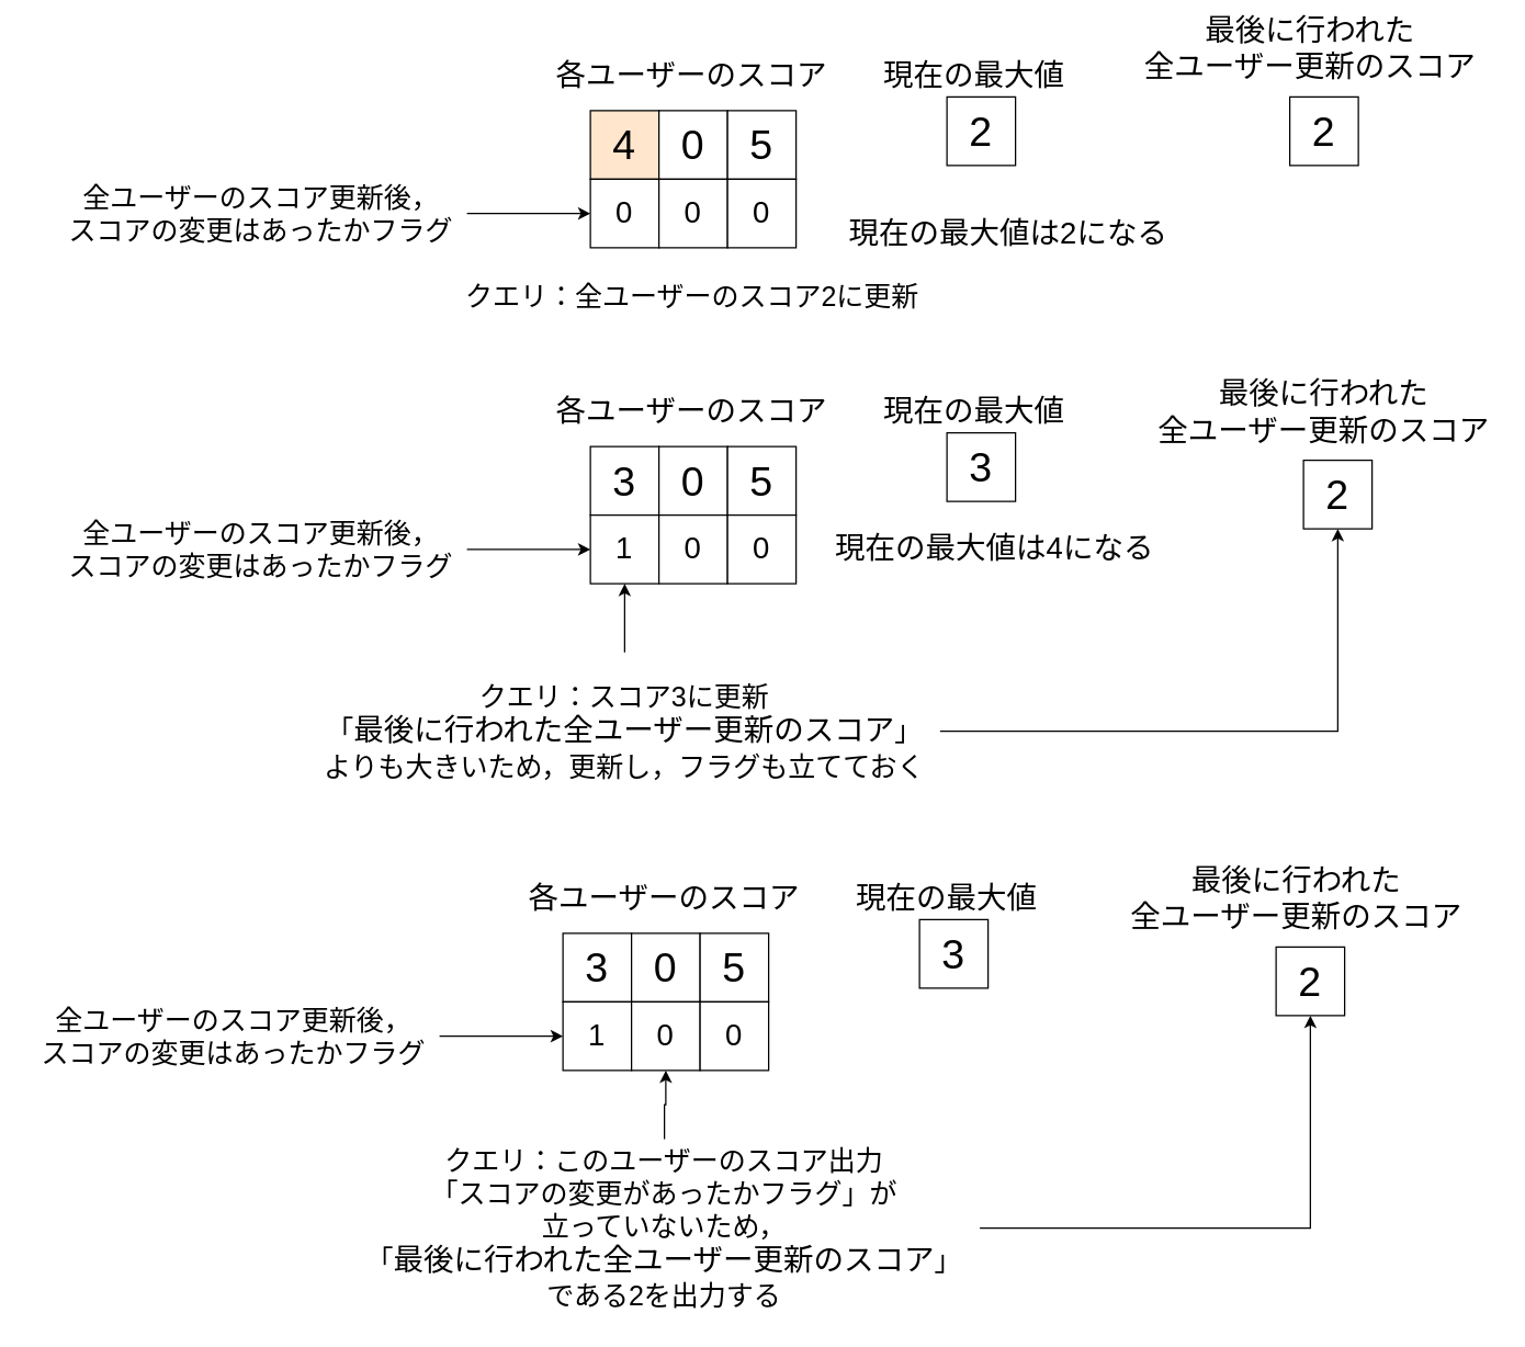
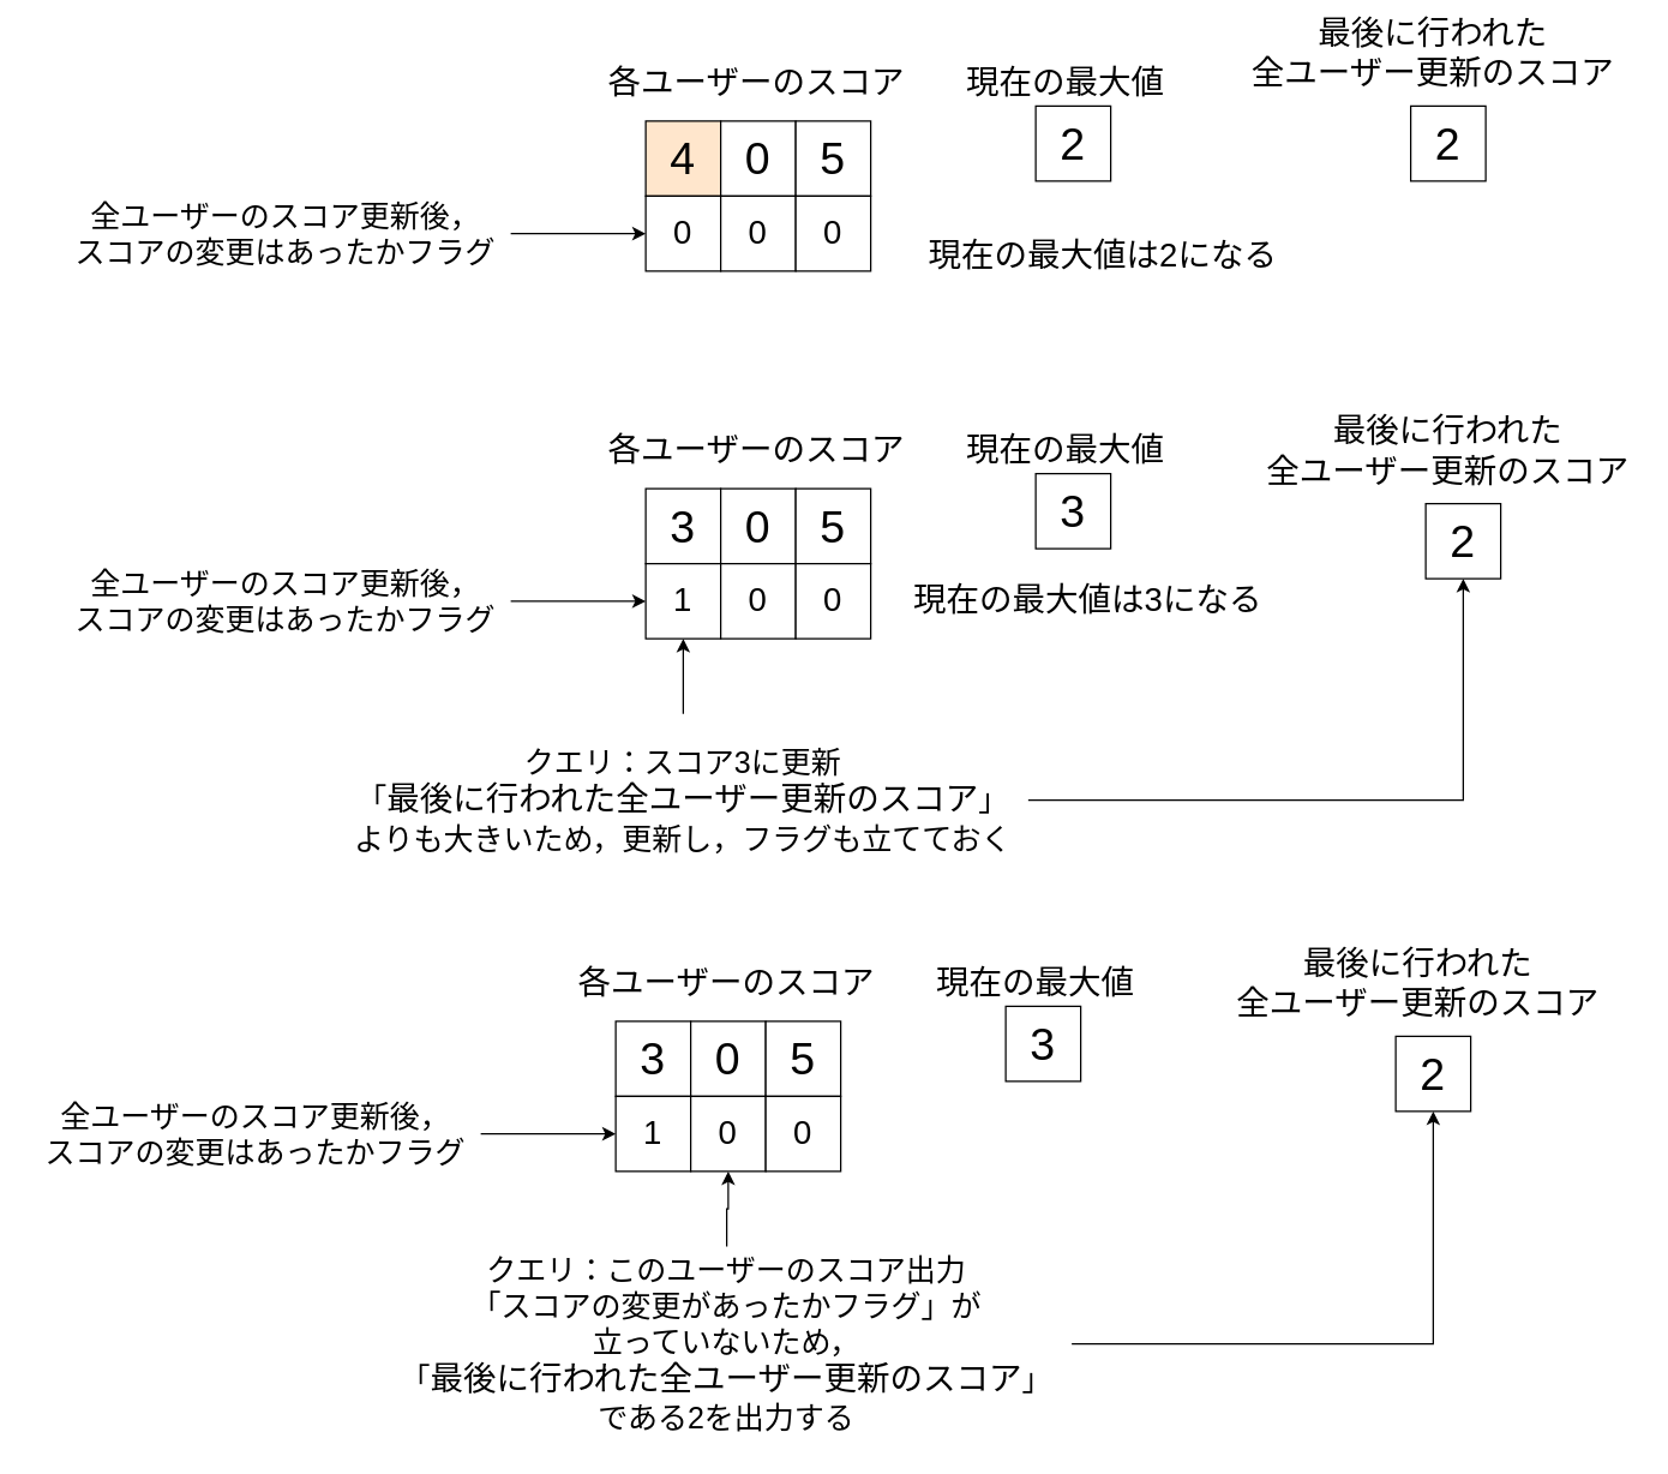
  <mxCell id="0" />
  <mxCell id="1" parent="0" />
  <mxCell id="2" value="&lt;font style=&quot;font-size: 30px&quot;&gt;4&lt;/font&gt;" style="whiteSpace=wrap;html=1;aspect=fixed;fillColor=#ffe6cc;" vertex="1" parent="1"><mxGeometry x="430" y="80" width="50" height="50" as="geometry" /></mxCell>
  <mxCell id="3" value="&lt;font style=&quot;font-size: 30px&quot;&gt;0&lt;/font&gt;" style="whiteSpace=wrap;html=1;aspect=fixed;" vertex="1" parent="1"><mxGeometry x="480" y="80" width="50" height="50" as="geometry" /></mxCell>
  <mxCell id="4" value="&lt;font style=&quot;font-size: 30px&quot;&gt;5&lt;/font&gt;" style="whiteSpace=wrap;html=1;aspect=fixed;" vertex="1" parent="1"><mxGeometry x="530" y="80" width="50" height="50" as="geometry" /></mxCell>
  <mxCell id="5" value="&lt;font style=&quot;font-size: 30px&quot;&gt;2&lt;/font&gt;" style="whiteSpace=wrap;html=1;aspect=fixed;" vertex="1" parent="1"><mxGeometry x="690" y="70" width="50" height="50" as="geometry" /></mxCell>
  <mxCell id="6" value="&lt;font style=&quot;font-size: 22px&quot;&gt;現在の最大値&lt;/font&gt;" style="text;html=1;strokeColor=none;fillColor=none;align=center;verticalAlign=middle;whiteSpace=wrap;rounded=0;" vertex="1" parent="1"><mxGeometry x="640" y="40" width="140" height="30" as="geometry" /></mxCell>
  <mxCell id="7" value="&lt;font style=&quot;font-size: 22px&quot;&gt;各ユーザーのスコア&lt;/font&gt;" style="text;html=1;strokeColor=none;fillColor=none;align=center;verticalAlign=middle;whiteSpace=wrap;rounded=0;" vertex="1" parent="1"><mxGeometry x="374" y="40" width="260" height="30" as="geometry" /></mxCell>
  <mxCell id="8" value="&lt;font style=&quot;font-size: 22px&quot;&gt;現在の最大値は2になる&lt;/font&gt;" style="text;html=1;strokeColor=none;fillColor=none;align=center;verticalAlign=middle;whiteSpace=wrap;rounded=0;" vertex="1" parent="1"><mxGeometry x="610" y="155" width="250" height="30" as="geometry" /></mxCell>
- <mxCell id="9" value="&lt;font style=&quot;font-size: 20px&quot;&gt;クエリ：全ユーザーのスコア2に更新&lt;/font&gt;" style="text;html=1;strokeColor=none;fillColor=none;align=center;verticalAlign=middle;whiteSpace=wrap;rounded=0;" vertex="1" parent="1"><mxGeometry x="336.5" y="200" width="335" height="30" as="geometry" /></mxCell>
  <mxCell id="10" value="&lt;font style=&quot;font-size: 22px&quot;&gt;0&lt;/font&gt;" style="rounded=0;whiteSpace=wrap;html=1;" vertex="1" parent="1"><mxGeometry x="430" y="130" width="50" height="50" as="geometry" /></mxCell>
  <mxCell id="11" value="&lt;font style=&quot;font-size: 22px&quot;&gt;0&lt;/font&gt;" style="rounded=0;whiteSpace=wrap;html=1;" vertex="1" parent="1"><mxGeometry x="480" y="130" width="50" height="50" as="geometry" /></mxCell>
  <mxCell id="12" value="&lt;font style=&quot;font-size: 22px&quot;&gt;0&lt;/font&gt;" style="rounded=0;whiteSpace=wrap;html=1;" vertex="1" parent="1"><mxGeometry x="530" y="130" width="50" height="50" as="geometry" /></mxCell>
  <mxCell id="13" style="edgeStyle=orthogonalEdgeStyle;rounded=0;orthogonalLoop=1;jettySize=auto;html=1;entryX=0;entryY=0.5;entryDx=0;entryDy=0;" edge="1" parent="1" source="14" target="10"><mxGeometry relative="1" as="geometry" /></mxCell>
  <mxCell id="14" value="&lt;font style=&quot;font-size: 20px&quot;&gt;全ユーザーのスコア更新後，&lt;br&gt;スコアの変更はあったかフラグ&lt;/font&gt;" style="text;html=1;strokeColor=none;fillColor=none;align=center;verticalAlign=middle;whiteSpace=wrap;rounded=0;" vertex="1" parent="1"><mxGeometry x="40" y="140" width="300" height="30" as="geometry" /></mxCell>
  <mxCell id="15" value="&lt;font style=&quot;font-size: 30px&quot;&gt;3&lt;/font&gt;" style="whiteSpace=wrap;html=1;aspect=fixed;" vertex="1" parent="1"><mxGeometry x="430" y="325" width="50" height="50" as="geometry" /></mxCell>
  <mxCell id="16" value="&lt;font style=&quot;font-size: 30px&quot;&gt;0&lt;/font&gt;" style="whiteSpace=wrap;html=1;aspect=fixed;" vertex="1" parent="1"><mxGeometry x="480" y="325" width="50" height="50" as="geometry" /></mxCell>
  <mxCell id="17" value="&lt;font style=&quot;font-size: 30px&quot;&gt;5&lt;/font&gt;" style="whiteSpace=wrap;html=1;aspect=fixed;" vertex="1" parent="1"><mxGeometry x="530" y="325" width="50" height="50" as="geometry" /></mxCell>
  <mxCell id="18" value="&lt;font style=&quot;font-size: 30px&quot;&gt;3&lt;/font&gt;" style="whiteSpace=wrap;html=1;aspect=fixed;" vertex="1" parent="1"><mxGeometry x="690" y="315" width="50" height="50" as="geometry" /></mxCell>
  <mxCell id="19" value="&lt;font style=&quot;font-size: 22px&quot;&gt;現在の最大値&lt;/font&gt;" style="text;html=1;strokeColor=none;fillColor=none;align=center;verticalAlign=middle;whiteSpace=wrap;rounded=0;" vertex="1" parent="1"><mxGeometry x="640" y="285" width="140" height="30" as="geometry" /></mxCell>
  <mxCell id="20" value="&lt;font style=&quot;font-size: 22px&quot;&gt;各ユーザーのスコア&lt;/font&gt;" style="text;html=1;strokeColor=none;fillColor=none;align=center;verticalAlign=middle;whiteSpace=wrap;rounded=0;" vertex="1" parent="1"><mxGeometry x="374" y="285" width="260" height="30" as="geometry" /></mxCell>
- <mxCell id="21" value="&lt;font style=&quot;font-size: 22px&quot;&gt;現在の最大値は4になる&lt;/font&gt;" style="text;html=1;strokeColor=none;fillColor=none;align=center;verticalAlign=middle;whiteSpace=wrap;rounded=0;" vertex="1" parent="1"><mxGeometry x="600" y="385" width="250" height="30" as="geometry" /></mxCell>
+ <mxCell id="21" value="&lt;font style=&quot;font-size: 22px&quot;&gt;現在の最大値は3になる&lt;/font&gt;" style="text;html=1;strokeColor=none;fillColor=none;align=center;verticalAlign=middle;whiteSpace=wrap;rounded=0;" vertex="1" parent="1"><mxGeometry x="600" y="385" width="250" height="30" as="geometry" /></mxCell>
  <mxCell id="22" style="edgeStyle=orthogonalEdgeStyle;rounded=0;orthogonalLoop=1;jettySize=auto;html=1;entryX=0.5;entryY=1;entryDx=0;entryDy=0;" edge="1" parent="1" source="24" target="25"><mxGeometry relative="1" as="geometry" /></mxCell>
  <mxCell id="23" style="edgeStyle=orthogonalEdgeStyle;rounded=0;orthogonalLoop=1;jettySize=auto;html=1;entryX=0.5;entryY=1;entryDx=0;entryDy=0;" edge="1" parent="1" source="24" target="32"><mxGeometry relative="1" as="geometry"><mxPoint x="670" y="490" as="targetPoint" /></mxGeometry></mxCell>
  <mxCell id="24" value="&lt;font style=&quot;font-size: 20px&quot;&gt;クエリ：スコア3に更新&lt;br&gt;「&lt;span style=&quot;font-size: 22px&quot;&gt;最後に行われた&lt;/span&gt;&lt;span style=&quot;font-size: 22px&quot;&gt;全ユーザー更新のスコア&lt;/span&gt;」&lt;br&gt;よりも大きいため，更新し，フラグも立てておく&lt;br&gt;&lt;/font&gt;" style="text;html=1;strokeColor=none;fillColor=none;align=center;verticalAlign=middle;whiteSpace=wrap;rounded=0;" vertex="1" parent="1"><mxGeometry x="225" y="475" width="460" height="115" as="geometry" /></mxCell>
  <mxCell id="25" value="&lt;font style=&quot;font-size: 22px&quot;&gt;1&lt;/font&gt;" style="rounded=0;whiteSpace=wrap;html=1;" vertex="1" parent="1"><mxGeometry x="430" y="375" width="50" height="50" as="geometry" /></mxCell>
  <mxCell id="26" value="&lt;font style=&quot;font-size: 22px&quot;&gt;0&lt;/font&gt;" style="rounded=0;whiteSpace=wrap;html=1;" vertex="1" parent="1"><mxGeometry x="480" y="375" width="50" height="50" as="geometry" /></mxCell>
  <mxCell id="27" value="&lt;font style=&quot;font-size: 22px&quot;&gt;0&lt;/font&gt;" style="rounded=0;whiteSpace=wrap;html=1;" vertex="1" parent="1"><mxGeometry x="530" y="375" width="50" height="50" as="geometry" /></mxCell>
  <mxCell id="28" style="edgeStyle=orthogonalEdgeStyle;rounded=0;orthogonalLoop=1;jettySize=auto;html=1;entryX=0;entryY=0.5;entryDx=0;entryDy=0;" edge="1" parent="1" source="29" target="25"><mxGeometry relative="1" as="geometry" /></mxCell>
  <mxCell id="29" value="&lt;font style=&quot;font-size: 20px&quot;&gt;全ユーザーのスコア更新後，&lt;br&gt;スコアの変更はあったかフラグ&lt;/font&gt;" style="text;html=1;strokeColor=none;fillColor=none;align=center;verticalAlign=middle;whiteSpace=wrap;rounded=0;" vertex="1" parent="1"><mxGeometry x="40" y="385" width="300" height="30" as="geometry" /></mxCell>
  <mxCell id="30" value="&lt;font style=&quot;font-size: 30px&quot;&gt;2&lt;/font&gt;" style="whiteSpace=wrap;html=1;aspect=fixed;" vertex="1" parent="1"><mxGeometry x="940" y="70" width="50" height="50" as="geometry" /></mxCell>
  <mxCell id="31" value="&lt;font style=&quot;font-size: 22px&quot;&gt;最後に行われた&lt;br&gt;全ユーザー更新のスコア&lt;/font&gt;" style="text;html=1;strokeColor=none;fillColor=none;align=center;verticalAlign=middle;whiteSpace=wrap;rounded=0;" vertex="1" parent="1"><mxGeometry x="830" y="20" width="250" height="30" as="geometry" /></mxCell>
  <mxCell id="32" value="&lt;font style=&quot;font-size: 30px&quot;&gt;2&lt;/font&gt;" style="whiteSpace=wrap;html=1;aspect=fixed;" vertex="1" parent="1"><mxGeometry x="950" y="335" width="50" height="50" as="geometry" /></mxCell>
  <mxCell id="33" value="&lt;font style=&quot;font-size: 22px&quot;&gt;最後に行われた&lt;br&gt;全ユーザー更新のスコア&lt;/font&gt;" style="text;html=1;strokeColor=none;fillColor=none;align=center;verticalAlign=middle;whiteSpace=wrap;rounded=0;" vertex="1" parent="1"><mxGeometry x="840" y="285" width="250" height="30" as="geometry" /></mxCell>
  <mxCell id="34" value="&lt;font style=&quot;font-size: 30px&quot;&gt;3&lt;/font&gt;" style="whiteSpace=wrap;html=1;aspect=fixed;" vertex="1" parent="1"><mxGeometry x="410" y="680" width="50" height="50" as="geometry" /></mxCell>
  <mxCell id="35" value="&lt;font style=&quot;font-size: 30px&quot;&gt;0&lt;/font&gt;" style="whiteSpace=wrap;html=1;aspect=fixed;" vertex="1" parent="1"><mxGeometry x="460" y="680" width="50" height="50" as="geometry" /></mxCell>
  <mxCell id="36" value="&lt;font style=&quot;font-size: 30px&quot;&gt;5&lt;/font&gt;" style="whiteSpace=wrap;html=1;aspect=fixed;" vertex="1" parent="1"><mxGeometry x="510" y="680" width="50" height="50" as="geometry" /></mxCell>
  <mxCell id="37" value="&lt;font style=&quot;font-size: 30px&quot;&gt;3&lt;/font&gt;" style="whiteSpace=wrap;html=1;aspect=fixed;" vertex="1" parent="1"><mxGeometry x="670" y="670" width="50" height="50" as="geometry" /></mxCell>
  <mxCell id="38" value="&lt;font style=&quot;font-size: 22px&quot;&gt;現在の最大値&lt;/font&gt;" style="text;html=1;strokeColor=none;fillColor=none;align=center;verticalAlign=middle;whiteSpace=wrap;rounded=0;" vertex="1" parent="1"><mxGeometry x="620" y="640" width="140" height="30" as="geometry" /></mxCell>
  <mxCell id="39" value="&lt;font style=&quot;font-size: 22px&quot;&gt;各ユーザーのスコア&lt;/font&gt;" style="text;html=1;strokeColor=none;fillColor=none;align=center;verticalAlign=middle;whiteSpace=wrap;rounded=0;" vertex="1" parent="1"><mxGeometry x="354" y="640" width="260" height="30" as="geometry" /></mxCell>
  <mxCell id="40" style="edgeStyle=orthogonalEdgeStyle;rounded=0;orthogonalLoop=1;jettySize=auto;html=1;entryX=0.5;entryY=1;entryDx=0;entryDy=0;" edge="1" parent="1" source="42" target="44"><mxGeometry relative="1" as="geometry" /></mxCell>
  <mxCell id="41" style="edgeStyle=orthogonalEdgeStyle;rounded=0;orthogonalLoop=1;jettySize=auto;html=1;entryX=0.5;entryY=1;entryDx=0;entryDy=0;" edge="1" parent="1" source="42" target="48"><mxGeometry relative="1" as="geometry"><mxPoint x="650" y="845" as="targetPoint" /></mxGeometry></mxCell>
  <mxCell id="42" value="&lt;font style=&quot;font-size: 20px&quot;&gt;クエリ：このユーザーのスコア出力&lt;br&gt;「スコアの変更があったかフラグ」が&lt;br&gt;立っていないため，&lt;br&gt;「&lt;span style=&quot;font-size: 22px&quot;&gt;最後に行われた&lt;/span&gt;&lt;span style=&quot;font-size: 22px&quot;&gt;全ユーザー更新のスコア&lt;/span&gt;」&lt;br&gt;である2を出力する&lt;br&gt;&lt;/font&gt;" style="text;html=1;strokeColor=none;fillColor=none;align=center;verticalAlign=middle;whiteSpace=wrap;rounded=0;" vertex="1" parent="1"><mxGeometry x="254" y="830" width="460" height="130" as="geometry" /></mxCell>
  <mxCell id="43" value="&lt;font style=&quot;font-size: 22px&quot;&gt;1&lt;/font&gt;" style="rounded=0;whiteSpace=wrap;html=1;" vertex="1" parent="1"><mxGeometry x="410" y="730" width="50" height="50" as="geometry" /></mxCell>
  <mxCell id="44" value="&lt;font style=&quot;font-size: 22px&quot;&gt;0&lt;/font&gt;" style="rounded=0;whiteSpace=wrap;html=1;" vertex="1" parent="1"><mxGeometry x="460" y="730" width="50" height="50" as="geometry" /></mxCell>
  <mxCell id="45" value="&lt;font style=&quot;font-size: 22px&quot;&gt;0&lt;/font&gt;" style="rounded=0;whiteSpace=wrap;html=1;" vertex="1" parent="1"><mxGeometry x="510" y="730" width="50" height="50" as="geometry" /></mxCell>
  <mxCell id="46" style="edgeStyle=orthogonalEdgeStyle;rounded=0;orthogonalLoop=1;jettySize=auto;html=1;entryX=0;entryY=0.5;entryDx=0;entryDy=0;" edge="1" parent="1" source="47" target="43"><mxGeometry relative="1" as="geometry" /></mxCell>
  <mxCell id="47" value="&lt;font style=&quot;font-size: 20px&quot;&gt;全ユーザーのスコア更新後，&lt;br&gt;スコアの変更はあったかフラグ&lt;/font&gt;" style="text;html=1;strokeColor=none;fillColor=none;align=center;verticalAlign=middle;whiteSpace=wrap;rounded=0;" vertex="1" parent="1"><mxGeometry x="20" y="740" width="300" height="30" as="geometry" /></mxCell>
  <mxCell id="48" value="&lt;font style=&quot;font-size: 30px&quot;&gt;2&lt;/font&gt;" style="whiteSpace=wrap;html=1;aspect=fixed;" vertex="1" parent="1"><mxGeometry x="930" y="690" width="50" height="50" as="geometry" /></mxCell>
  <mxCell id="49" value="&lt;font style=&quot;font-size: 22px&quot;&gt;最後に行われた&lt;br&gt;全ユーザー更新のスコア&lt;/font&gt;" style="text;html=1;strokeColor=none;fillColor=none;align=center;verticalAlign=middle;whiteSpace=wrap;rounded=0;" vertex="1" parent="1"><mxGeometry x="820" y="640" width="250" height="30" as="geometry" /></mxCell>
